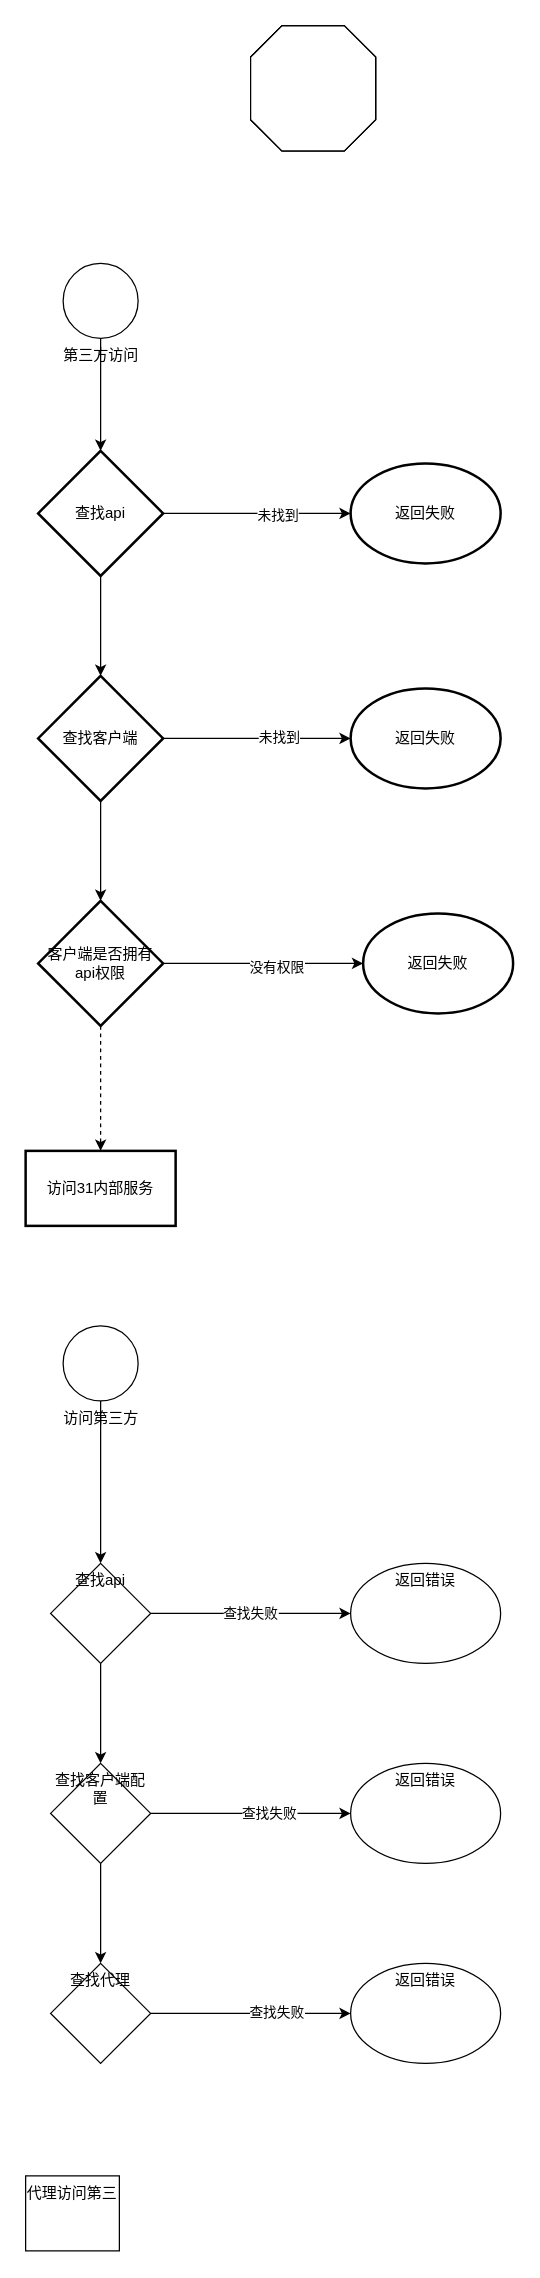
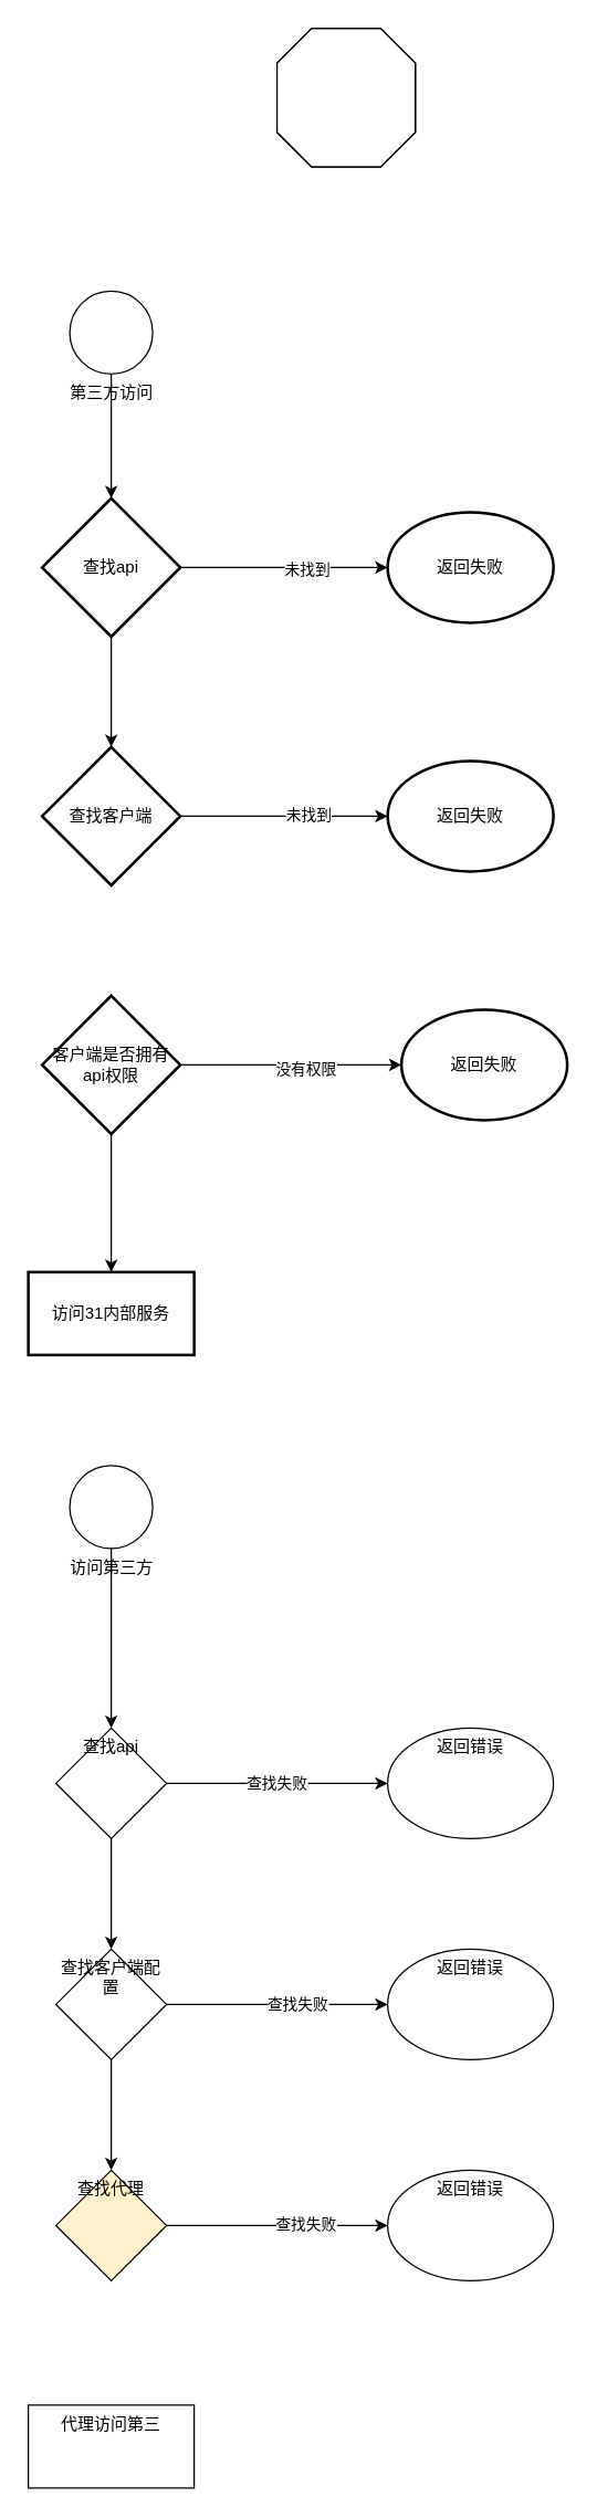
  <mxCell id="0" />
  <mxCell id="1" parent="0" />
  <mxCell id="2" value="" style="edgeStyle=orthogonalEdgeStyle;rounded=0;orthogonalLoop=1;jettySize=auto;html=1;" edge="1" parent="1" source="3" target="7"><mxGeometry relative="1" as="geometry" /></mxCell>
  <mxCell id="3" value="第三方访问" style="verticalLabelPosition=bottom;verticalAlign=top;html=1;shape=mxgraph.flowchart.on-page_reference;" vertex="1" parent="1"><mxGeometry x="50" y="210" width="60" height="60" as="geometry" /></mxCell>
  <mxCell id="4" value="" style="edgeStyle=orthogonalEdgeStyle;rounded=0;orthogonalLoop=1;jettySize=auto;html=1;" edge="1" parent="1" source="7" target="8"><mxGeometry relative="1" as="geometry" /></mxCell>
  <mxCell id="5" value="未找到" style="edgeLabel;html=1;align=center;verticalAlign=middle;resizable=0;points=[];" vertex="1" connectable="0" parent="4"><mxGeometry x="0.213" y="-1" relative="1" as="geometry"><mxPoint as="offset" /></mxGeometry></mxCell>
  <mxCell id="6" value="" style="edgeStyle=orthogonalEdgeStyle;rounded=0;orthogonalLoop=1;jettySize=auto;html=1;" edge="1" parent="1" source="7" target="12"><mxGeometry relative="1" as="geometry" /></mxCell>
  <mxCell id="7" value="查找api" style="strokeWidth=2;html=1;shape=mxgraph.flowchart.decision;whiteSpace=wrap;" vertex="1" parent="1"><mxGeometry x="30" y="360" width="100" height="100" as="geometry" /></mxCell>
  <mxCell id="8" value="返回失败" style="ellipse;whiteSpace=wrap;html=1;strokeWidth=2;" vertex="1" parent="1"><mxGeometry x="280" y="370" width="120" height="80" as="geometry" /></mxCell>
  <mxCell id="9" value="" style="edgeStyle=orthogonalEdgeStyle;rounded=0;orthogonalLoop=1;jettySize=auto;html=1;" edge="1" parent="1" source="12" target="13"><mxGeometry relative="1" as="geometry" /></mxCell>
  <mxCell id="10" value="未找到" style="edgeLabel;html=1;align=center;verticalAlign=middle;resizable=0;points=[];" vertex="1" connectable="0" parent="9"><mxGeometry x="0.227" y="2" relative="1" as="geometry"><mxPoint as="offset" /></mxGeometry></mxCell>
- <mxCell id="11" value="" style="edgeStyle=orthogonalEdgeStyle;rounded=0;orthogonalLoop=1;jettySize=auto;html=1;" edge="1" parent="1" source="12" target="17"><mxGeometry relative="1" as="geometry" /></mxCell>
  <mxCell id="12" value="查找客户端" style="strokeWidth=2;html=1;shape=mxgraph.flowchart.decision;whiteSpace=wrap;" vertex="1" parent="1"><mxGeometry x="30" y="540" width="100" height="100" as="geometry" /></mxCell>
  <mxCell id="13" value="返回失败" style="ellipse;whiteSpace=wrap;html=1;strokeWidth=2;" vertex="1" parent="1"><mxGeometry x="280" y="550" width="120" height="80" as="geometry" /></mxCell>
  <mxCell id="14" value="" style="edgeStyle=orthogonalEdgeStyle;rounded=0;orthogonalLoop=1;jettySize=auto;html=1;" edge="1" parent="1" source="17" target="18"><mxGeometry relative="1" as="geometry" /></mxCell>
  <mxCell id="15" value="没有权限" style="edgeLabel;html=1;align=center;verticalAlign=middle;resizable=0;points=[];" vertex="1" connectable="0" parent="14"><mxGeometry x="0.125" y="-2" relative="1" as="geometry"><mxPoint as="offset" /></mxGeometry></mxCell>
- <mxCell id="16" value="" style="edgeStyle=orthogonalEdgeStyle;rounded=0;orthogonalLoop=1;jettySize=auto;html=1;dashed=1;" edge="1" parent="1" source="17" target="19"><mxGeometry relative="1" as="geometry" /></mxCell>
+ <mxCell id="16" value="" style="edgeStyle=orthogonalEdgeStyle;rounded=0;orthogonalLoop=1;jettySize=auto;html=1;" edge="1" parent="1" source="17" target="19"><mxGeometry relative="1" as="geometry" /></mxCell>
  <mxCell id="17" value="客户端是否拥有api权限" style="strokeWidth=2;html=1;shape=mxgraph.flowchart.decision;whiteSpace=wrap;" vertex="1" parent="1"><mxGeometry x="30" y="720" width="100" height="100" as="geometry" /></mxCell>
  <mxCell id="18" value="返回失败" style="ellipse;whiteSpace=wrap;html=1;strokeWidth=2;" vertex="1" parent="1"><mxGeometry x="290" y="730" width="120" height="80" as="geometry" /></mxCell>
  <mxCell id="19" value="访问31内部服务" style="whiteSpace=wrap;html=1;strokeWidth=2;" vertex="1" parent="1"><mxGeometry x="20" y="920" width="120" height="60" as="geometry" /></mxCell>
  <mxCell id="20" value="" style="edgeStyle=orthogonalEdgeStyle;rounded=0;orthogonalLoop=1;jettySize=auto;html=1;" edge="1" parent="1" source="21" target="24"><mxGeometry relative="1" as="geometry" /></mxCell>
  <mxCell id="21" value="访问第三方" style="verticalLabelPosition=bottom;verticalAlign=top;html=1;shape=mxgraph.flowchart.on-page_reference;" vertex="1" parent="1"><mxGeometry x="50" y="1060" width="60" height="60" as="geometry" /></mxCell>
  <mxCell id="22" value="查找失败" style="edgeStyle=orthogonalEdgeStyle;rounded=0;orthogonalLoop=1;jettySize=auto;html=1;" edge="1" parent="1" source="24" target="25"><mxGeometry relative="1" as="geometry"><Array as="points"><mxPoint x="190" y="1290" /><mxPoint x="190" y="1290" /></Array></mxGeometry></mxCell>
  <mxCell id="23" value="" style="edgeStyle=orthogonalEdgeStyle;rounded=0;orthogonalLoop=1;jettySize=auto;html=1;" edge="1" parent="1" source="24" target="29"><mxGeometry relative="1" as="geometry" /></mxCell>
  <mxCell id="24" value="查找api" style="rhombus;whiteSpace=wrap;html=1;verticalAlign=top;" vertex="1" parent="1"><mxGeometry x="40" y="1250" width="80" height="80" as="geometry" /></mxCell>
  <mxCell id="25" value="返回错误" style="ellipse;whiteSpace=wrap;html=1;verticalAlign=top;" vertex="1" parent="1"><mxGeometry x="280" y="1250" width="120" height="80" as="geometry" /></mxCell>
  <mxCell id="26" value="" style="edgeStyle=orthogonalEdgeStyle;rounded=0;orthogonalLoop=1;jettySize=auto;html=1;" edge="1" parent="1" source="29" target="30"><mxGeometry relative="1" as="geometry" /></mxCell>
  <mxCell id="27" value="查找失败" style="edgeLabel;html=1;align=center;verticalAlign=middle;resizable=0;points=[];" vertex="1" connectable="0" parent="26"><mxGeometry x="0.175" y="1" relative="1" as="geometry"><mxPoint as="offset" /></mxGeometry></mxCell>
  <mxCell id="28" value="" style="edgeStyle=orthogonalEdgeStyle;rounded=0;orthogonalLoop=1;jettySize=auto;html=1;" edge="1" parent="1" source="29" target="33"><mxGeometry relative="1" as="geometry" /></mxCell>
  <mxCell id="29" value="查找客户端配置" style="rhombus;whiteSpace=wrap;html=1;verticalAlign=top;" vertex="1" parent="1"><mxGeometry x="40" y="1410" width="80" height="80" as="geometry" /></mxCell>
  <mxCell id="30" value="返回错误" style="ellipse;whiteSpace=wrap;html=1;verticalAlign=top;" vertex="1" parent="1"><mxGeometry x="280" y="1410" width="120" height="80" as="geometry" /></mxCell>
  <mxCell id="31" value="" style="edgeStyle=orthogonalEdgeStyle;rounded=0;orthogonalLoop=1;jettySize=auto;html=1;" edge="1" parent="1" source="33" target="34"><mxGeometry relative="1" as="geometry" /></mxCell>
  <mxCell id="32" value="查找失败" style="edgeLabel;html=1;align=center;verticalAlign=middle;resizable=0;points=[];" vertex="1" connectable="0" parent="31"><mxGeometry x="0.25" y="2" relative="1" as="geometry"><mxPoint as="offset" /></mxGeometry></mxCell>
- <mxCell id="33" value="查找代理" style="rhombus;whiteSpace=wrap;html=1;verticalAlign=top;" vertex="1" parent="1"><mxGeometry x="40" y="1570" width="80" height="80" as="geometry" /></mxCell>
+ <mxCell id="33" value="查找代理" style="rhombus;whiteSpace=wrap;html=1;verticalAlign=top;fillColor=#fff2cc;" vertex="1" parent="1"><mxGeometry x="40" y="1570" width="80" height="80" as="geometry" /></mxCell>
  <mxCell id="34" value="返回错误" style="ellipse;whiteSpace=wrap;html=1;verticalAlign=top;" vertex="1" parent="1"><mxGeometry x="280" y="1570" width="120" height="80" as="geometry" /></mxCell>
- <mxCell id="35" value="代理访问第三" style="whiteSpace=wrap;html=1;verticalAlign=top;" vertex="1" parent="1"><mxGeometry x="20" y="1740" width="75" height="60" as="geometry" /></mxCell>
+ <mxCell id="35" value="代理访问第三" style="whiteSpace=wrap;html=1;verticalAlign=top;" vertex="1" parent="1"><mxGeometry x="20" y="1740" width="120" height="60" as="geometry" /></mxCell>
  <mxCell id="36" value="" style="verticalLabelPosition=bottom;verticalAlign=top;html=1;shape=mxgraph.basic.polygon;polyCoords=[[0.25,0],[0.75,0],[1,0.25],[1,0.75],[0.75,1],[0.25,1],[0,0.75],[0,0.25]];polyline=0;" vertex="1" parent="1"><mxGeometry x="200" y="20" width="100" height="100" as="geometry" /></mxCell>
  <mxCell id="37" value="" style="verticalLabelPosition=bottom;verticalAlign=top;html=1;shape=mxgraph.basic.polygon;polyCoords=[[0.25,0],[0.75,0],[1,0.25],[1,0.75],[0.75,1],[0.25,1],[0,0.75],[0,0.25]];polyline=0;" vertex="1" parent="1"><mxGeometry x="200" y="20" width="100" height="100" as="geometry" /></mxCell>
  <mxCell id="38" value="" style="verticalLabelPosition=bottom;verticalAlign=top;html=1;shape=mxgraph.basic.polygon;polyCoords=[[0.25,0],[0.75,0],[1,0.25],[1,0.75],[0.75,1],[0.25,1],[0,0.75],[0,0.25]];polyline=0;" vertex="1" parent="1"><mxGeometry x="200" y="20" width="100" height="100" as="geometry" /></mxCell>
